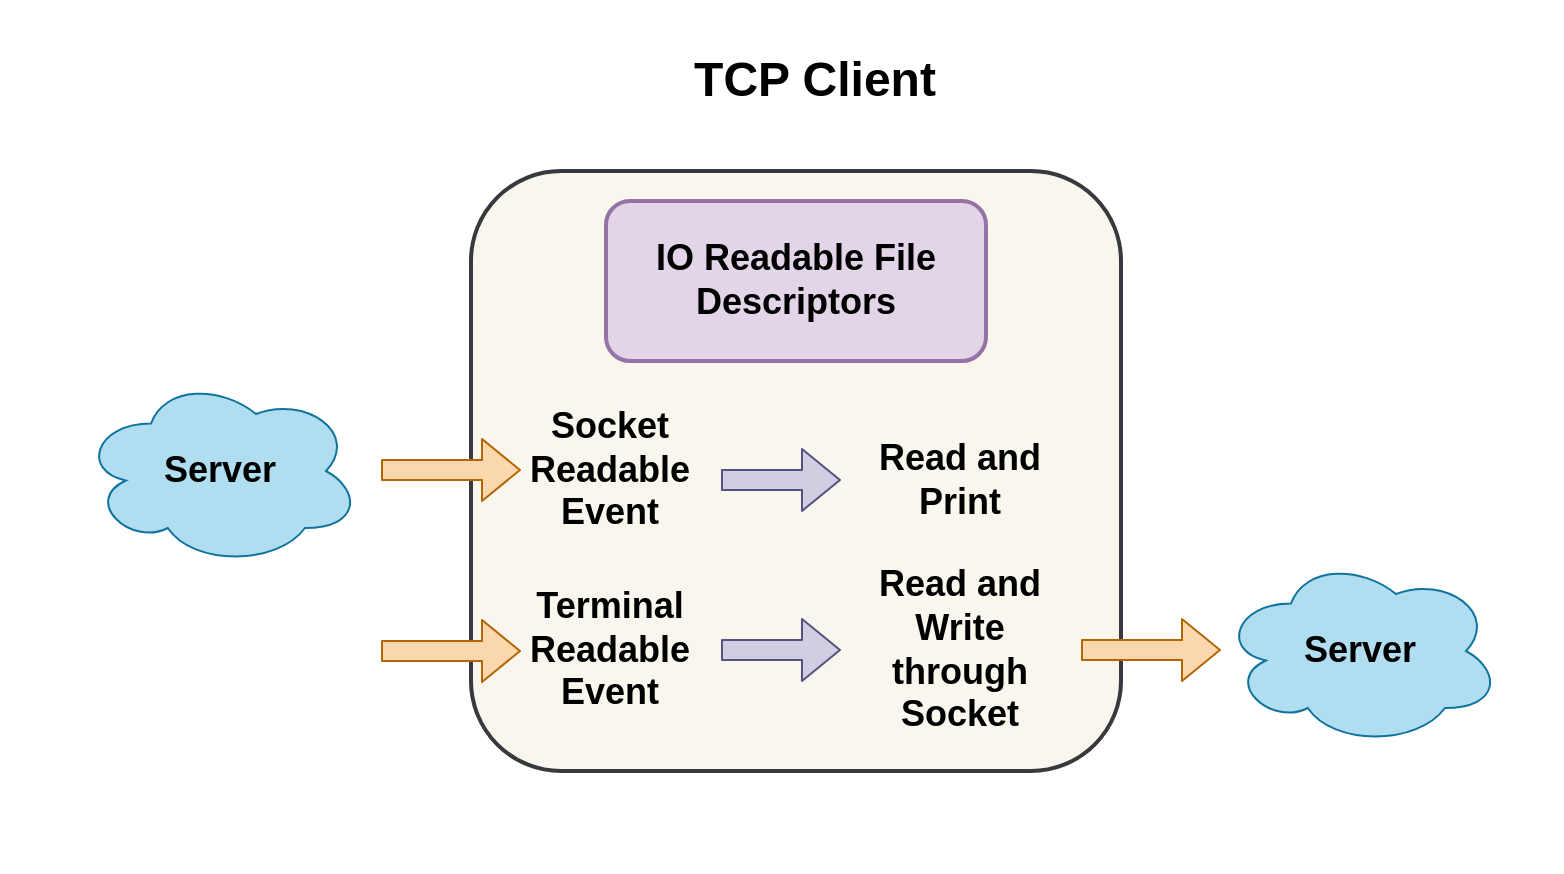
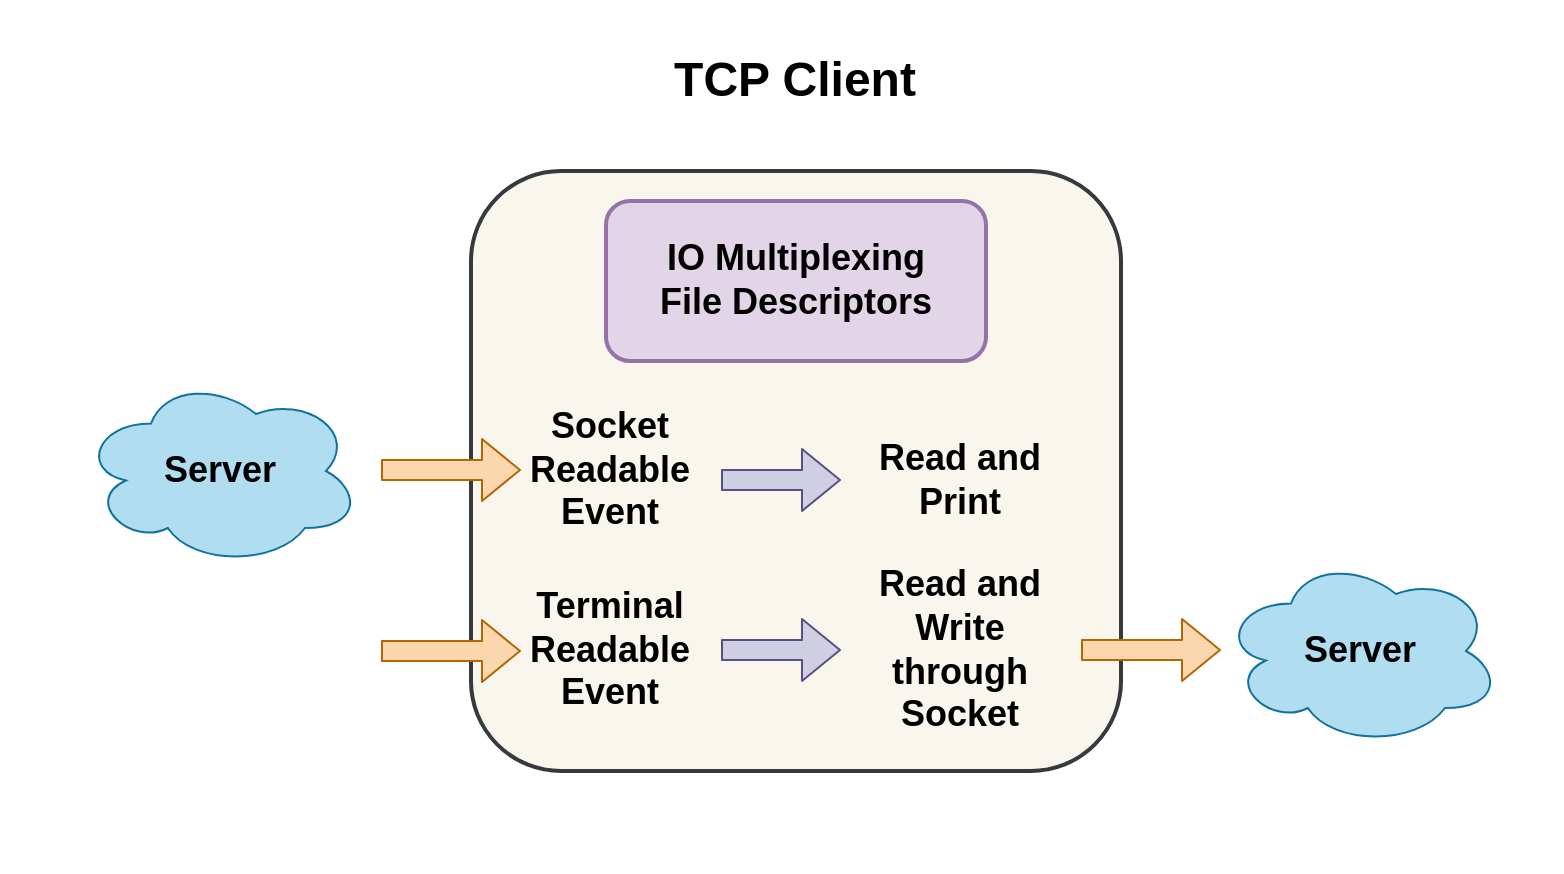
  <mxCell id="0" />
  <mxCell id="1" parent="0" />
  <mxCell id="2" value="" style="rounded=1;whiteSpace=wrap;html=1;strokeColor=#36393d;fillColor=#f9f7ed;strokeWidth=2;" parent="1" vertex="1"><mxGeometry x="235" y="85" width="325" height="300" as="geometry" /></mxCell>
  <mxCell id="3" value="" style="rounded=1;whiteSpace=wrap;html=1;strokeColor=#9673a6;strokeWidth=2;fillColor=#e1d5e7;" parent="1" vertex="1"><mxGeometry x="302.5" y="100" width="190" height="80" as="geometry" /></mxCell>
- <mxCell id="4" value="&lt;h1&gt;TCP Client&lt;/h1&gt;" style="text;strokeColor=none;align=center;fillColor=none;html=1;verticalAlign=middle;whiteSpace=wrap;rounded=0;strokeWidth=2;fontColor=#000000;" parent="1" vertex="1"><mxGeometry x="295" y="25" width="225" height="30" as="geometry" /></mxCell>
- <mxCell id="5" value="&lt;h2&gt;IO Readable File Descriptors&lt;/h2&gt;" style="text;strokeColor=none;align=center;fillColor=none;html=1;verticalAlign=middle;whiteSpace=wrap;rounded=0;strokeWidth=2;fontColor=#000000;" parent="1" vertex="1"><mxGeometry x="322.5" y="125" width="150" height="30" as="geometry" /></mxCell>
+ <mxCell id="4" value="&lt;h1&gt;TCP Client&lt;/h1&gt;" style="text;strokeColor=none;align=center;fillColor=none;html=1;verticalAlign=middle;whiteSpace=wrap;rounded=0;strokeWidth=2;fontColor=#000000;" parent="1" vertex="1"><mxGeometry x="285" y="25" width="225" height="30" as="geometry" /></mxCell>
+ <mxCell id="5" value="&lt;h2&gt;IO Multiplexing File Descriptors&lt;/h2&gt;" style="text;strokeColor=none;align=center;fillColor=none;html=1;verticalAlign=middle;whiteSpace=wrap;rounded=0;strokeWidth=2;fontColor=#000000;" parent="1" vertex="1"><mxGeometry x="322.5" y="125" width="150" height="30" as="geometry" /></mxCell>
  <mxCell id="6" value="&lt;h2&gt;Socket Readable Event&lt;/h2&gt;" style="text;strokeColor=none;align=center;fillColor=none;html=1;verticalAlign=middle;whiteSpace=wrap;rounded=0;strokeWidth=2;fontColor=#000000;" parent="1" vertex="1"><mxGeometry x="275" y="220" width="60" height="30" as="geometry" /></mxCell>
  <mxCell id="7" value="&lt;h2&gt;Terminal Readable Event&lt;/h2&gt;" style="text;strokeColor=none;align=center;fillColor=none;html=1;verticalAlign=middle;whiteSpace=wrap;rounded=0;strokeWidth=2;fontColor=#000000;" parent="1" vertex="1"><mxGeometry x="275" y="310" width="60" height="30" as="geometry" /></mxCell>
  <mxCell id="8" value="" style="shape=flexArrow;endArrow=classic;html=1;fontColor=#000000;strokeColor=#b46504;fillColor=#fad7ac;" parent="1" edge="1"><mxGeometry width="50" height="50" relative="1" as="geometry"><mxPoint x="190" y="325" as="sourcePoint" /><mxPoint x="260" y="325" as="targetPoint" /></mxGeometry></mxCell>
  <mxCell id="9" value="" style="shape=flexArrow;endArrow=classic;html=1;fontColor=#000000;strokeColor=#b46504;fillColor=#fad7ac;" parent="1" edge="1"><mxGeometry width="50" height="50" relative="1" as="geometry"><mxPoint x="190" y="234.5" as="sourcePoint" /><mxPoint x="260" y="234.5" as="targetPoint" /></mxGeometry></mxCell>
  <mxCell id="10" value="" style="shape=flexArrow;endArrow=classic;html=1;fontColor=#000000;strokeColor=#56517e;fillColor=#d0cee2;" parent="1" edge="1"><mxGeometry width="50" height="50" relative="1" as="geometry"><mxPoint x="360" y="239.47" as="sourcePoint" /><mxPoint x="420" y="239.47" as="targetPoint" /></mxGeometry></mxCell>
  <mxCell id="11" value="&lt;h2&gt;&lt;font color=&quot;#000000&quot;&gt;Read and Print&lt;/font&gt;&lt;/h2&gt;" style="text;strokeColor=none;align=center;fillColor=none;html=1;verticalAlign=middle;whiteSpace=wrap;rounded=0;" parent="1" vertex="1"><mxGeometry x="430" y="225" width="100" height="30" as="geometry" /></mxCell>
  <mxCell id="12" value="" style="shape=flexArrow;endArrow=classic;html=1;fontColor=#000000;strokeColor=#56517e;fillColor=#d0cee2;" parent="1" edge="1"><mxGeometry width="50" height="50" relative="1" as="geometry"><mxPoint x="360" y="324.47" as="sourcePoint" /><mxPoint x="420" y="324.47" as="targetPoint" /></mxGeometry></mxCell>
  <mxCell id="13" value="&lt;h2&gt;&lt;font color=&quot;#000000&quot;&gt;Read and Write through Socket&lt;/font&gt;&lt;/h2&gt;" style="text;strokeColor=none;align=center;fillColor=none;html=1;verticalAlign=middle;whiteSpace=wrap;rounded=0;" parent="1" vertex="1"><mxGeometry x="430" y="310" width="100" height="30" as="geometry" /></mxCell>
  <mxCell id="14" value="" style="shape=flexArrow;endArrow=classic;html=1;fontColor=#000000;strokeColor=#b46504;fillColor=#fad7ac;" parent="1" edge="1"><mxGeometry width="50" height="50" relative="1" as="geometry"><mxPoint x="540" y="324.47" as="sourcePoint" /><mxPoint x="610" y="324.47" as="targetPoint" /></mxGeometry></mxCell>
  <mxCell id="15" value="" style="ellipse;shape=cloud;whiteSpace=wrap;html=1;fillColor=#b1ddf0;strokeColor=#10739e;" parent="1" vertex="1"><mxGeometry x="40" y="187.5" width="140" height="95" as="geometry" /></mxCell>
  <mxCell id="16" value="&lt;h2&gt;Server&lt;/h2&gt;" style="text;strokeColor=none;align=center;fillColor=none;html=1;verticalAlign=middle;whiteSpace=wrap;rounded=0;fontColor=#000000;" parent="1" vertex="1"><mxGeometry x="80" y="220" width="60" height="30" as="geometry" /></mxCell>
  <mxCell id="17" value="" style="ellipse;shape=cloud;whiteSpace=wrap;html=1;fillColor=#b1ddf0;strokeColor=#10739e;" parent="1" vertex="1"><mxGeometry x="610" y="277.5" width="140" height="95" as="geometry" /></mxCell>
  <mxCell id="18" value="&lt;h2&gt;Server&lt;/h2&gt;" style="text;strokeColor=none;align=center;fillColor=none;html=1;verticalAlign=middle;whiteSpace=wrap;rounded=0;fontColor=#000000;" parent="1" vertex="1"><mxGeometry x="650" y="310" width="60" height="30" as="geometry" /></mxCell>
  <mxCell id="19" value="" style="ellipse;whiteSpace=wrap;html=1;aspect=fixed;strokeColor=none;strokeWidth=2;fontColor=#000000;fillColor=none;" parent="1" vertex="1"><mxGeometry x="20" y="20" width="160" height="160" as="geometry" /></mxCell>
  <mxCell id="20" value="" style="ellipse;whiteSpace=wrap;html=1;aspect=fixed;strokeColor=none;strokeWidth=2;fontColor=#000000;fillColor=none;" parent="1" vertex="1"><mxGeometry x="600" y="255" width="160" height="160" as="geometry" /></mxCell>
